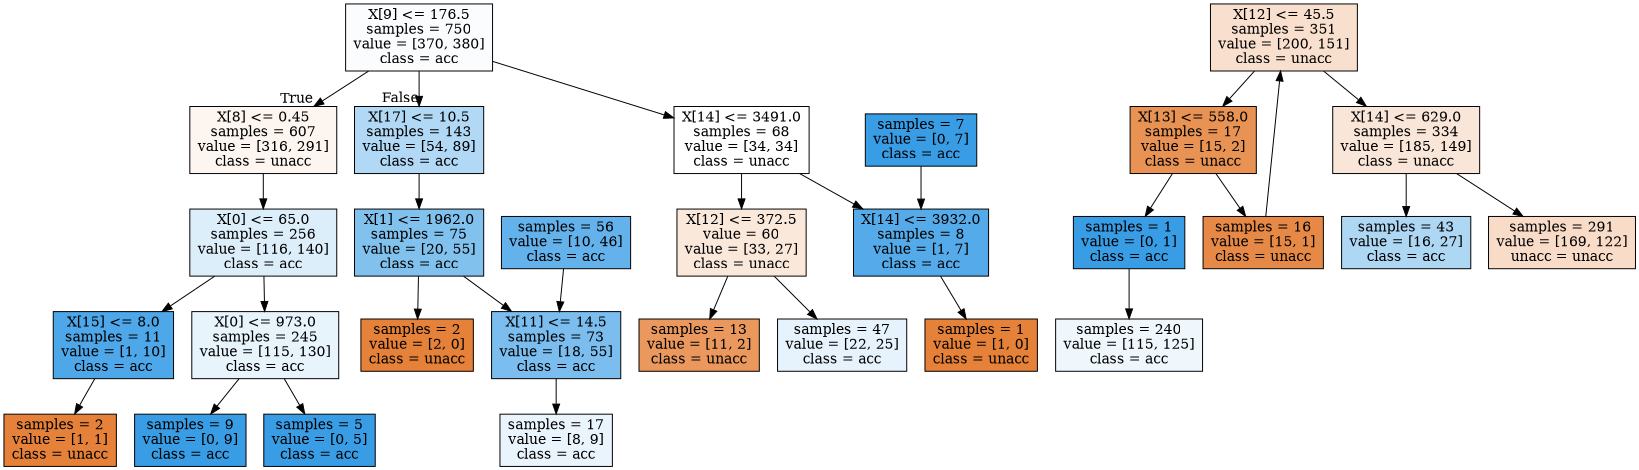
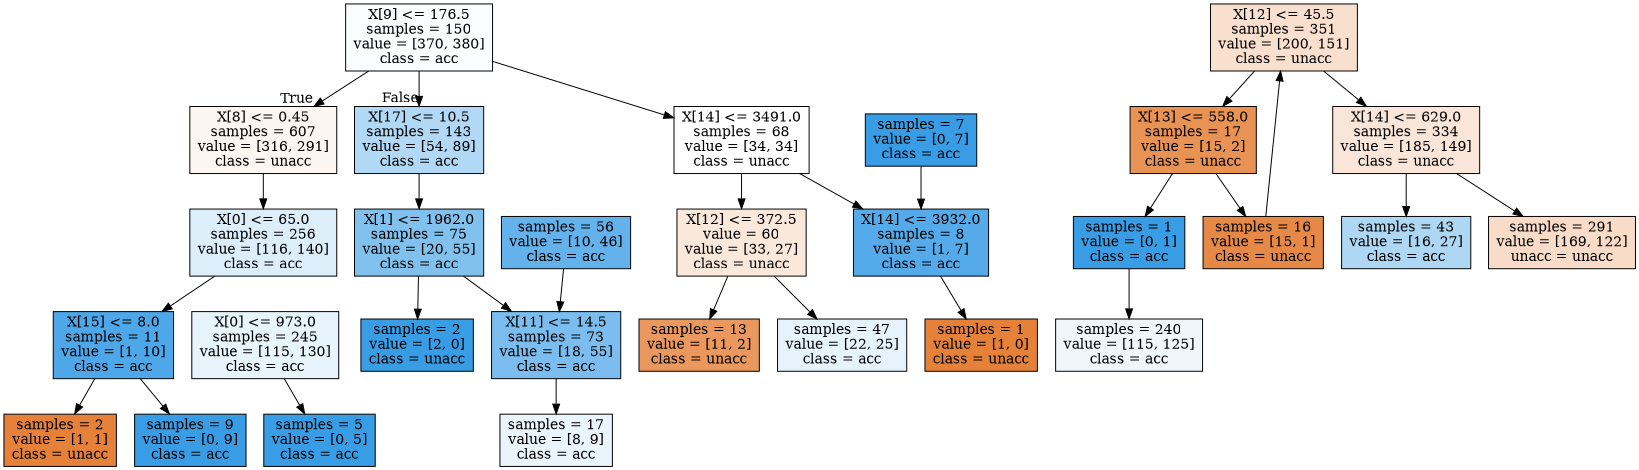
  digraph {
    node [color=black fillcolor="#399de5" shape=box style=filled]
-   n1 [fillcolor="#fafcfe" label="X[9] <= 176.5\nsamples = 750\nvalue = [370, 380]\nclass = acc"]
+   n1 [fillcolor="#fafcfe" label="X[9] <= 176.5\nsamples = 150\nvalue = [370, 380]\nclass = acc"]
    n2 [fillcolor="#fdf5ef" label="X[8] <= 0.45\nsamples = 607\nvalue = [316, 291]\nclass = unacc"]
    n3 [fillcolor="#b1d8f5" label="X[17] <= 10.5\nsamples = 143\nvalue = [54, 89]\nclass = acc"]
    n4 [fillcolor="#ffffff" label="X[14] <= 3491.0\nsamples = 68\nvalue = [34, 34]\nclass = unacc"]
    n5 [fillcolor="#ddeefb" label="X[0] <= 65.0\nsamples = 256\nvalue = [116, 140]\nclass = acc"]
    n6 [fillcolor="#81c1ee" label="X[1] <= 1962.0\nsamples = 75\nvalue = [20, 55]\nclass = acc"]
    n7 [fillcolor="#4da7e8" label="X[15] <= 8.0\nsamples = 11\nvalue = [1, 10]\nclass = acc"]
    n8 [fillcolor="#e8f4fc" label="X[0] <= 973.0\nsamples = 245\nvalue = [115, 130]\nclass = acc"]
    n9 [fillcolor="#f9e0ce" label="X[12] <= 45.5\nsamples = 351\nvalue = [200, 151]\nclass = unacc"]
    n10 [fillcolor="#e89253" label="X[13] <= 558.0\nsamples = 17\nvalue = [15, 2]\nclass = unacc"]
    n11 [fillcolor="#fae6d8" label="X[14] <= 629.0\nsamples = 334\nvalue = [185, 149]\nclass = unacc"]
    n12 [fillcolor="#e58139" label="samples = 2\nvalue = [1, 1]\nclass = unacc"]
    n13 [label="samples = 9\nvalue = [0, 9]\nclass = acc"]
    n14 [label="samples = 5\nvalue = [0, 5]\nclass = acc"]
    n15 [fillcolor="#eff7fd" label="samples = 240\nvalue = [115, 125]\nclass = acc"]
    n16 [label="samples = 1\nvalue = [0, 1]\nclass = acc"]
    n17 [fillcolor="#e78946" label="samples = 16\nvalue = [15, 1]\nclass = unacc"]
    n18 [fillcolor="#aed7f4" label="samples = 43\nvalue = [16, 27]\nclass = acc"]
    n19 [fillcolor="#f8dcc8" label="samples = 291\nvalue = [169, 122]\nunacc = unacc"]
    n20 [fillcolor="#fae8db" label="X[12] <= 372.5\nvalue = 60\nvalue = [33, 27]\nclass = unacc"]
    n21 [fillcolor="#55abe9" label="X[14] <= 3932.0\nsamples = 8\nvalue = [1, 7]\nclass = acc"]
    n22 [fillcolor="#7abdee" label="X[11] <= 14.5\nsamples = 73\nvalue = [18, 55]\nclass = acc"]
-   n23 [fillcolor="#e58139" label="samples = 2\nvalue = [2, 0]\nclass = unacc"]
+   n23 [label="samples = 2\nvalue = [2, 0]\nclass = unacc"]
    n24 [fillcolor="#ea985d" label="samples = 13\nvalue = [11, 2]\nclass = unacc"]
    n25 [fillcolor="#e7f3fc" label="samples = 47\nvalue = [22, 25]\nclass = acc"]
    n26 [fillcolor="#e58139" label="samples = 1\nvalue = [1, 0]\nclass = unacc"]
    n27 [label="samples = 7\nvalue = [0, 7]\nclass = acc"]
    n28 [fillcolor="#e9f4fc" label="samples = 17\nvalue = [8, 9]\nclass = acc"]
    n29 [fillcolor="#64b2eb" label="samples = 56\nvalue = [10, 46]\nclass = acc"]
    n1 -> n2 [headlabel=True labelangle=45 labeldistance=2.5]
    n1 -> n3 [headlabel=False labelangle=-45 labeldistance=2.5]
    n1 -> n4
    n2 -> n5
    n3 -> n6
    n4 -> n20
    n4 -> n21
    n5 -> n7
-   n5 -> n8
    n6 -> n22
    n6 -> n23
    n7 -> n12
-   n8 -> n13
+   n7 -> n13
    n8 -> n14
    n9 -> n10
    n9 -> n11
    n10 -> n16
    n10 -> n17
    n11 -> n18
    n11 -> n19
    n16 -> n15
    n17 -> n9
    n20 -> n24
    n20 -> n25
    n21 -> n26
    n22 -> n28
    n27 -> n21
    n29 -> n22
  }
